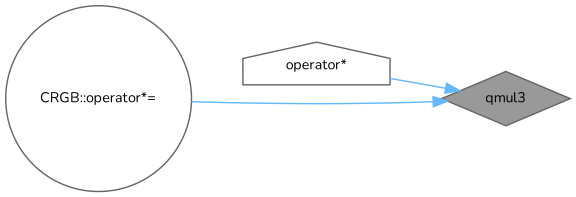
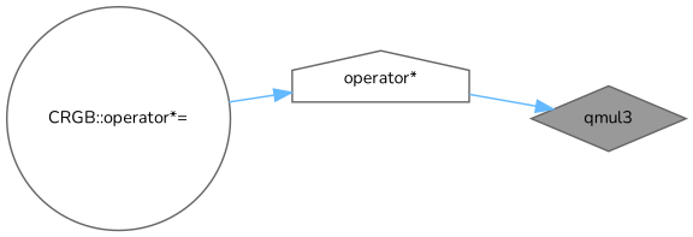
  digraph {
    fontname=Nunito
    rankdir=RL
    node [color=grey40 fillcolor=white fontname=Nunito fontsize=10 style=filled]
    edge [color=steelblue1 dir=back fontname=Nunito fontsize=10 labelfontname=Helvetica labelfontsize=10 style=solid]
    n1 [color=gray40 fillcolor=grey60 fontcolor=black height=0.2 label=qmul3 shape=diamond width=0.4]
    n2 [height=0.2 label="operator*" shape=house width=0.4]
    n3 [height=0.2 label="CRGB::operator*=" shape=circle width=0.4]
    n1 -> n2
-   n1 -> n3
+   n2 -> n3
  }
